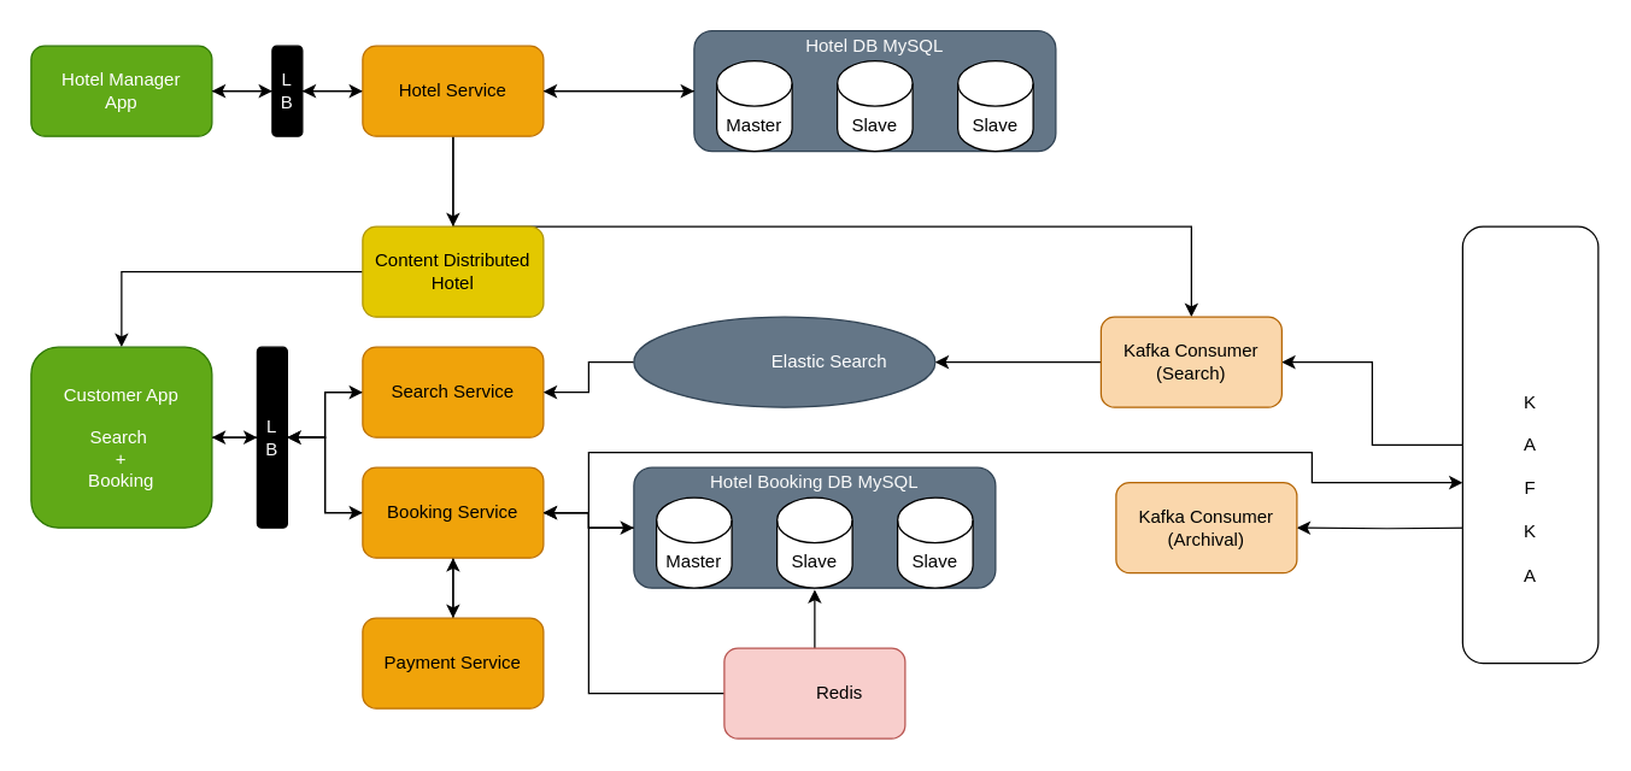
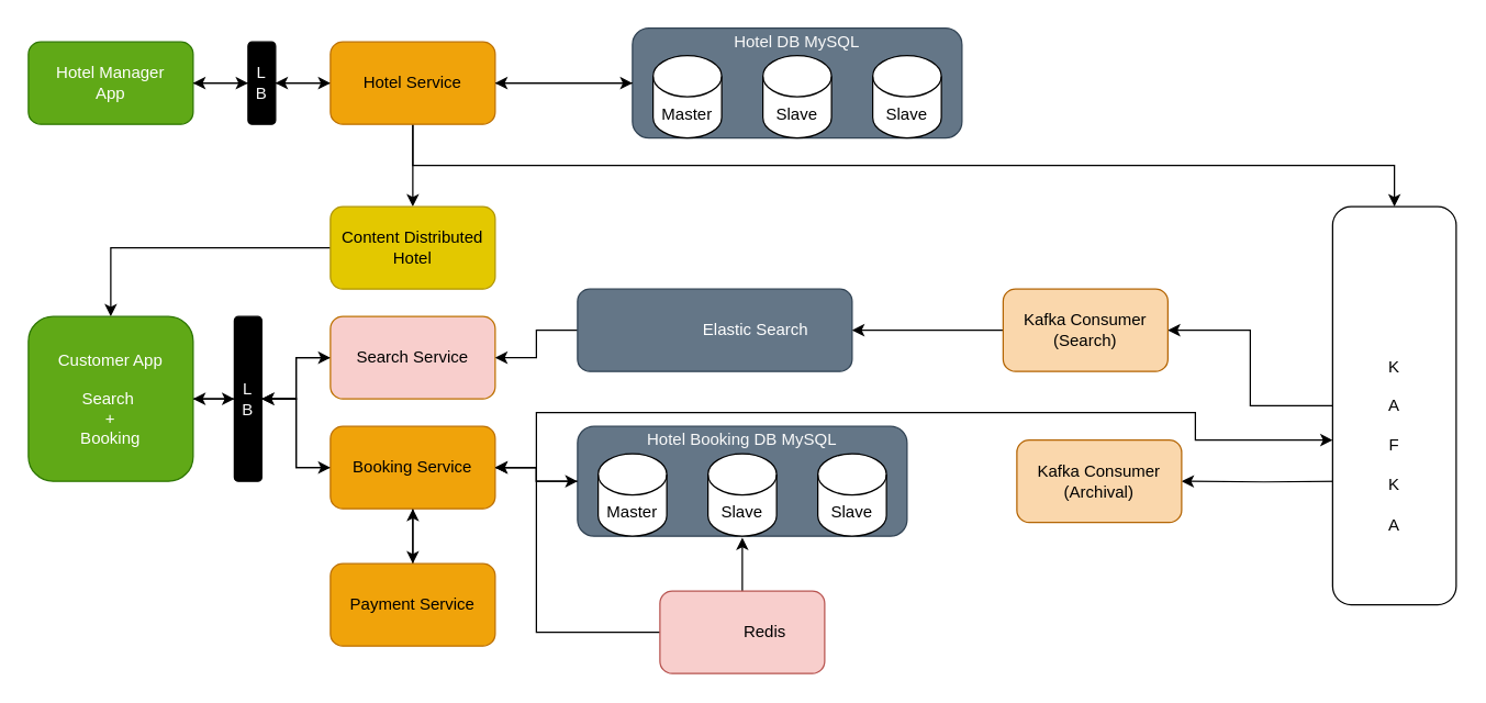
  <mxCell id="0" />
  <mxCell id="1" parent="0" />
  <mxCell id="2" style="edgeStyle=orthogonalEdgeStyle;rounded=0;orthogonalLoop=1;jettySize=auto;html=1;entryX=0;entryY=0.5;entryDx=0;entryDy=0;fontColor=#FAFAFA;" parent="1" source="3" target="6" edge="1"><mxGeometry relative="1" as="geometry" /></mxCell>
  <mxCell id="3" value="Hotel Manager&lt;br&gt;App" style="rounded=1;whiteSpace=wrap;html=1;fillColor=#60a917;strokeColor=#2D7600;fontColor=#ffffff;" parent="1" vertex="1"><mxGeometry x="20" y="30" width="120" height="60" as="geometry" /></mxCell>
  <mxCell id="4" style="edgeStyle=orthogonalEdgeStyle;rounded=0;orthogonalLoop=1;jettySize=auto;html=1;entryX=0;entryY=0.5;entryDx=0;entryDy=0;fontColor=#FAFAFA;" parent="1" source="6" target="17" edge="1"><mxGeometry relative="1" as="geometry" /></mxCell>
  <mxCell id="5" style="edgeStyle=orthogonalEdgeStyle;rounded=0;orthogonalLoop=1;jettySize=auto;html=1;fontColor=#FAFAFA;" parent="1" source="6" target="3" edge="1"><mxGeometry relative="1" as="geometry" /></mxCell>
  <mxCell id="6" value="L&lt;br&gt;B" style="rounded=1;whiteSpace=wrap;html=1;fillColor=#000000;fontColor=#FAFAFA;" parent="1" vertex="1"><mxGeometry x="180" y="30" width="20" height="60" as="geometry" /></mxCell>
  <mxCell id="7" value="" style="group;rounded=1;" parent="1" vertex="1" connectable="0"><mxGeometry x="460" y="20" width="240" height="80" as="geometry" /></mxCell>
  <mxCell id="8" value="" style="rounded=1;whiteSpace=wrap;html=1;fillColor=#647687;strokeColor=#314354;fontColor=#ffffff;" parent="7" vertex="1"><mxGeometry width="240" height="80" as="geometry" /></mxCell>
  <mxCell id="9" value="Hotel DB MySQL" style="text;html=1;strokeColor=none;fillColor=none;align=center;verticalAlign=middle;whiteSpace=wrap;rounded=0;fontColor=#FAFAFA;" parent="7" vertex="1"><mxGeometry x="65" width="110" height="20" as="geometry" /></mxCell>
  <mxCell id="10" value="Master" style="shape=cylinder3;whiteSpace=wrap;html=1;boundedLbl=1;backgroundOutline=1;size=15;" parent="7" vertex="1"><mxGeometry x="15" y="20" width="50" height="60" as="geometry" /></mxCell>
  <mxCell id="11" value="Slave" style="shape=cylinder3;whiteSpace=wrap;html=1;boundedLbl=1;backgroundOutline=1;size=15;" parent="7" vertex="1"><mxGeometry x="95" y="20" width="50" height="60" as="geometry" /></mxCell>
  <mxCell id="12" value="Slave" style="shape=cylinder3;whiteSpace=wrap;html=1;boundedLbl=1;backgroundOutline=1;size=15;" parent="7" vertex="1"><mxGeometry x="175" y="20" width="50" height="60" as="geometry" /></mxCell>
  <mxCell id="13" style="edgeStyle=orthogonalEdgeStyle;rounded=0;orthogonalLoop=1;jettySize=auto;html=1;entryX=0;entryY=0.5;entryDx=0;entryDy=0;fontColor=#FAFAFA;" parent="1" source="17" target="8" edge="1"><mxGeometry relative="1" as="geometry" /></mxCell>
- <mxCell id="14" style="edgeStyle=orthogonalEdgeStyle;orthogonalLoop=1;jettySize=auto;html=1;fontColor=#FAFAFA;rounded=0;exitX=0.5;exitY=1;exitDx=0;exitDy=0;" parent="1" source="17" target="35" edge="1"><mxGeometry relative="1" as="geometry" /></mxCell>
+ <mxCell id="14" style="edgeStyle=orthogonalEdgeStyle;orthogonalLoop=1;jettySize=auto;html=1;fontColor=#FAFAFA;rounded=0;exitX=0.5;exitY=1;exitDx=0;exitDy=0;entryX=0.5;entryY=0;entryDx=0;entryDy=0;" parent="1" source="17" target="21" edge="1"><mxGeometry relative="1" as="geometry" /></mxCell>
  <mxCell id="15" style="edgeStyle=orthogonalEdgeStyle;rounded=0;orthogonalLoop=1;jettySize=auto;html=1;fontColor=#FAFAFA;" parent="1" source="17" target="23" edge="1"><mxGeometry relative="1" as="geometry" /></mxCell>
  <mxCell id="16" style="edgeStyle=orthogonalEdgeStyle;rounded=0;orthogonalLoop=1;jettySize=auto;html=1;fontColor=#FAFAFA;" parent="1" source="17" target="6" edge="1"><mxGeometry relative="1" as="geometry" /></mxCell>
  <mxCell id="17" value="Hotel Service" style="rounded=1;whiteSpace=wrap;html=1;fillColor=#f0a30a;strokeColor=#BD7000;fontColor=#000000;" parent="1" vertex="1"><mxGeometry x="240" y="30" width="120" height="60" as="geometry" /></mxCell>
  <mxCell id="18" style="edgeStyle=orthogonalEdgeStyle;rounded=0;orthogonalLoop=1;jettySize=auto;html=1;fontColor=#FAFAFA;" parent="1" source="8" target="17" edge="1"><mxGeometry relative="1" as="geometry" /></mxCell>
  <mxCell id="19" style="edgeStyle=orthogonalEdgeStyle;rounded=0;orthogonalLoop=1;jettySize=auto;html=1;fontColor=#FAFAFA;" parent="1" source="21" target="35" edge="1"><mxGeometry relative="1" as="geometry" /></mxCell>
  <mxCell id="20" style="edgeStyle=orthogonalEdgeStyle;rounded=0;orthogonalLoop=1;jettySize=auto;html=1;entryX=1;entryY=0.5;entryDx=0;entryDy=0;" edge="1" parent="1" target="48"><mxGeometry relative="1" as="geometry"><mxPoint x="980" y="350" as="sourcePoint" /></mxGeometry></mxCell>
  <mxCell id="21" value="&lt;br&gt;&lt;br&gt;&lt;br&gt;&lt;br&gt;K&lt;br&gt;&lt;br&gt;A&lt;br&gt;&lt;br&gt;F&lt;br&gt;&lt;br&gt;K&lt;br&gt;&lt;br&gt;A" style="rounded=1;whiteSpace=wrap;html=1;" parent="1" vertex="1"><mxGeometry x="970" y="150" width="90" height="290" as="geometry" /></mxCell>
  <mxCell id="22" style="edgeStyle=orthogonalEdgeStyle;rounded=0;orthogonalLoop=1;jettySize=auto;html=1;entryX=0.5;entryY=0;entryDx=0;entryDy=0;fontColor=#FAFAFA;" parent="1" source="23" target="25" edge="1"><mxGeometry relative="1" as="geometry" /></mxCell>
  <mxCell id="23" value="&lt;font color=&quot;#000000&quot;&gt;Content Distributed Hotel&lt;/font&gt;" style="rounded=1;whiteSpace=wrap;html=1;fillColor=#e3c800;strokeColor=#B09500;fontColor=#000000;" parent="1" vertex="1"><mxGeometry x="240" y="150" width="120" height="60" as="geometry" /></mxCell>
  <mxCell id="24" style="edgeStyle=orthogonalEdgeStyle;rounded=0;orthogonalLoop=1;jettySize=auto;html=1;entryX=0;entryY=0.5;entryDx=0;entryDy=0;fontColor=#FAFAFA;" parent="1" source="25" target="29" edge="1"><mxGeometry relative="1" as="geometry" /></mxCell>
  <mxCell id="25" value="Customer App&lt;br&gt;&lt;br&gt;Search&amp;nbsp;&lt;br&gt;+&lt;br&gt;Booking" style="rounded=1;whiteSpace=wrap;html=1;fillColor=#60a917;strokeColor=#2D7600;fontColor=#ffffff;" parent="1" vertex="1"><mxGeometry x="20" y="230" width="120" height="120" as="geometry" /></mxCell>
  <mxCell id="26" style="edgeStyle=orthogonalEdgeStyle;rounded=0;orthogonalLoop=1;jettySize=auto;html=1;fontColor=#FAFAFA;" parent="1" source="29" target="25" edge="1"><mxGeometry relative="1" as="geometry" /></mxCell>
  <mxCell id="27" style="edgeStyle=orthogonalEdgeStyle;rounded=0;orthogonalLoop=1;jettySize=auto;html=1;entryX=0;entryY=0.5;entryDx=0;entryDy=0;fontColor=#FAFAFA;" parent="1" source="29" target="31" edge="1"><mxGeometry relative="1" as="geometry" /></mxCell>
  <mxCell id="28" style="edgeStyle=orthogonalEdgeStyle;rounded=0;orthogonalLoop=1;jettySize=auto;html=1;entryX=0;entryY=0.5;entryDx=0;entryDy=0;" edge="1" parent="1" source="29" target="40"><mxGeometry relative="1" as="geometry" /></mxCell>
  <mxCell id="29" value="L&lt;br&gt;B" style="rounded=1;whiteSpace=wrap;html=1;fillColor=#000000;fontColor=#FAFAFA;" parent="1" vertex="1"><mxGeometry x="170" y="230" width="20" height="120" as="geometry" /></mxCell>
  <mxCell id="30" style="edgeStyle=orthogonalEdgeStyle;rounded=0;orthogonalLoop=1;jettySize=auto;html=1;fontColor=#FAFAFA;" parent="1" source="31" target="29" edge="1"><mxGeometry relative="1" as="geometry" /></mxCell>
- <mxCell id="31" value="Search Service" style="rounded=1;whiteSpace=wrap;html=1;fillColor=#f0a30a;strokeColor=#BD7000;fontColor=#000000;" parent="1" vertex="1"><mxGeometry x="240" y="230" width="120" height="60" as="geometry" /></mxCell>
+ <mxCell id="31" value="Search Service" style="rounded=1;whiteSpace=wrap;html=1;fillColor=#f8cecc;strokeColor=#BD7000;fontColor=#000000;" parent="1" vertex="1"><mxGeometry x="240" y="230" width="120" height="60" as="geometry" /></mxCell>
  <mxCell id="32" style="edgeStyle=orthogonalEdgeStyle;rounded=0;orthogonalLoop=1;jettySize=auto;html=1;fontColor=#FAFAFA;" parent="1" source="33" target="31" edge="1"><mxGeometry relative="1" as="geometry" /></mxCell>
- <mxCell id="33" value="&amp;nbsp; &amp;nbsp; &amp;nbsp; &amp;nbsp; &amp;nbsp; &amp;nbsp; &amp;nbsp; &amp;nbsp; &amp;nbsp; Elastic Search" style="ellipse;whiteSpace=wrap;html=1;fillColor=#647687;strokeColor=#314354;fontColor=#ffffff;" parent="1" vertex="1"><mxGeometry x="420" y="210" width="200" height="60" as="geometry" /></mxCell>
+ <mxCell id="33" value="&amp;nbsp; &amp;nbsp; &amp;nbsp; &amp;nbsp; &amp;nbsp; &amp;nbsp; &amp;nbsp; &amp;nbsp; &amp;nbsp; Elastic Search" style="rounded=1;whiteSpace=wrap;html=1;fillColor=#647687;strokeColor=#314354;fontColor=#ffffff;" parent="1" vertex="1"><mxGeometry x="420" y="210" width="200" height="60" as="geometry" /></mxCell>
  <mxCell id="34" style="edgeStyle=orthogonalEdgeStyle;rounded=0;orthogonalLoop=1;jettySize=auto;html=1;fontColor=#FAFAFA;" parent="1" source="35" target="33" edge="1"><mxGeometry relative="1" as="geometry" /></mxCell>
  <mxCell id="35" value="Kafka Consumer (Search)" style="rounded=1;whiteSpace=wrap;html=1;fillColor=#fad7ac;strokeColor=#b46504;" parent="1" vertex="1"><mxGeometry x="730" y="210" width="120" height="60" as="geometry" /></mxCell>
  <mxCell id="36" style="edgeStyle=orthogonalEdgeStyle;rounded=0;orthogonalLoop=1;jettySize=auto;html=1;entryX=1;entryY=0.5;entryDx=0;entryDy=0;" edge="1" parent="1" source="40" target="29"><mxGeometry relative="1" as="geometry" /></mxCell>
  <mxCell id="37" style="edgeStyle=orthogonalEdgeStyle;rounded=0;orthogonalLoop=1;jettySize=auto;html=1;" edge="1" parent="1" source="40"><mxGeometry relative="1" as="geometry"><mxPoint x="970" y="320" as="targetPoint" /><Array as="points"><mxPoint x="390" y="340" /><mxPoint x="390" y="300" /><mxPoint x="870" y="300" /><mxPoint x="870" y="320" /></Array></mxGeometry></mxCell>
  <mxCell id="38" style="edgeStyle=orthogonalEdgeStyle;rounded=0;orthogonalLoop=1;jettySize=auto;html=1;entryX=0;entryY=0.5;entryDx=0;entryDy=0;" edge="1" parent="1" source="40" target="42"><mxGeometry relative="1" as="geometry" /></mxCell>
  <mxCell id="39" style="edgeStyle=orthogonalEdgeStyle;rounded=0;orthogonalLoop=1;jettySize=auto;html=1;" edge="1" parent="1" source="40" target="50"><mxGeometry relative="1" as="geometry" /></mxCell>
  <mxCell id="40" value="Booking Service" style="rounded=1;whiteSpace=wrap;html=1;fillColor=#f0a30a;strokeColor=#BD7000;fontColor=#000000;" vertex="1" parent="1"><mxGeometry x="240" y="310" width="120" height="60" as="geometry" /></mxCell>
  <mxCell id="41" value="" style="group;rounded=1;" vertex="1" connectable="0" parent="1"><mxGeometry x="420" y="310" width="240" height="80" as="geometry" /></mxCell>
  <mxCell id="42" value="" style="rounded=1;whiteSpace=wrap;html=1;fillColor=#647687;strokeColor=#314354;fontColor=#ffffff;" vertex="1" parent="41"><mxGeometry width="240" height="80" as="geometry" /></mxCell>
  <mxCell id="43" value="Hotel Booking DB MySQL" style="text;html=1;strokeColor=none;fillColor=none;align=center;verticalAlign=middle;whiteSpace=wrap;rounded=0;fontColor=#FAFAFA;" vertex="1" parent="41"><mxGeometry x="20" width="200" height="20" as="geometry" /></mxCell>
  <mxCell id="44" value="Master" style="shape=cylinder3;whiteSpace=wrap;html=1;boundedLbl=1;backgroundOutline=1;size=15;" vertex="1" parent="41"><mxGeometry x="15" y="20" width="50" height="60" as="geometry" /></mxCell>
  <mxCell id="45" value="Slave" style="shape=cylinder3;whiteSpace=wrap;html=1;boundedLbl=1;backgroundOutline=1;size=15;" vertex="1" parent="41"><mxGeometry x="95" y="20" width="50" height="60" as="geometry" /></mxCell>
  <mxCell id="46" value="Slave" style="shape=cylinder3;whiteSpace=wrap;html=1;boundedLbl=1;backgroundOutline=1;size=15;" vertex="1" parent="41"><mxGeometry x="175" y="20" width="50" height="60" as="geometry" /></mxCell>
  <mxCell id="47" style="edgeStyle=orthogonalEdgeStyle;rounded=0;orthogonalLoop=1;jettySize=auto;html=1;entryX=1;entryY=0.5;entryDx=0;entryDy=0;" edge="1" parent="1" source="42" target="40"><mxGeometry relative="1" as="geometry" /></mxCell>
  <mxCell id="48" value="Kafka Consumer (Archival)" style="rounded=1;whiteSpace=wrap;html=1;fillColor=#fad7ac;strokeColor=#b46504;" vertex="1" parent="1"><mxGeometry x="740" y="320" width="120" height="60" as="geometry" /></mxCell>
  <mxCell id="49" style="edgeStyle=orthogonalEdgeStyle;rounded=0;orthogonalLoop=1;jettySize=auto;html=1;" edge="1" parent="1" source="50" target="40"><mxGeometry relative="1" as="geometry" /></mxCell>
  <mxCell id="50" value="Payment Service" style="rounded=1;whiteSpace=wrap;html=1;fillColor=#f0a30a;strokeColor=#BD7000;fontColor=#000000;" vertex="1" parent="1"><mxGeometry x="240" y="410" width="120" height="60" as="geometry" /></mxCell>
  <mxCell id="51" style="edgeStyle=orthogonalEdgeStyle;rounded=0;orthogonalLoop=1;jettySize=auto;html=1;entryX=1;entryY=0.5;entryDx=0;entryDy=0;" edge="1" parent="1" source="53" target="40"><mxGeometry relative="1" as="geometry"><Array as="points"><mxPoint x="390" y="460" /><mxPoint x="390" y="340" /></Array></mxGeometry></mxCell>
  <mxCell id="52" style="edgeStyle=orthogonalEdgeStyle;rounded=0;orthogonalLoop=1;jettySize=auto;html=1;" edge="1" parent="1" source="53"><mxGeometry relative="1" as="geometry"><mxPoint x="540" y="391" as="targetPoint" /></mxGeometry></mxCell>
  <mxCell id="53" value="&amp;nbsp; &amp;nbsp; &amp;nbsp; &amp;nbsp; &amp;nbsp; Redis" style="rounded=1;whiteSpace=wrap;html=1;fillColor=#f8cecc;strokeColor=#b85450;" vertex="1" parent="1"><mxGeometry x="480" y="430" width="120" height="60" as="geometry" /></mxCell>
